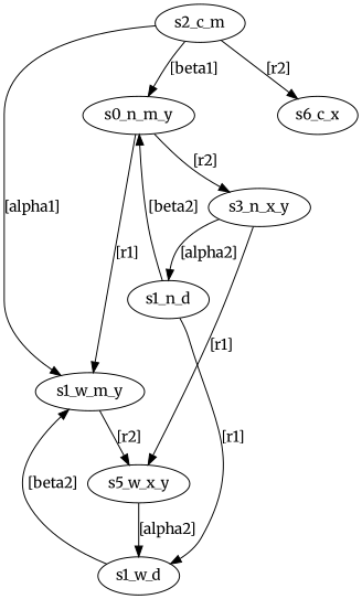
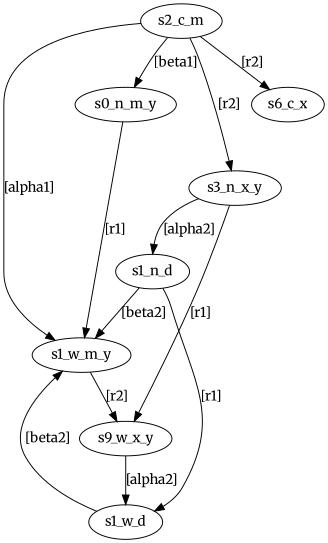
  digraph {
    fontname=Merriweather
    node [fontname=Merriweather]
    edge [fontname=Merriweather]
    s0_n_m_y
    s1_w_m_y
    s3_n_x_y
-   s5_w_x_y
+   s5_w_x_y [label=s9_w_x_y]
    n5 [label=s1_n_d]
    s2_c_m
    s6_c_x
    n8 [label=s1_w_d]
    s0_n_m_y -> s1_w_m_y [label="[r1]"]
-   s0_n_m_y -> s3_n_x_y [label="[r2]"]
+   s2_c_m -> s3_n_x_y [label="[r2]"]
    s1_w_m_y -> s5_w_x_y [label="[r2]"]
    s3_n_x_y -> s5_w_x_y [label="[r1]"]
    s3_n_x_y -> n5 [label="[alpha2]"]
    s5_w_x_y -> n8 [label="[alpha2]"]
-   n5 -> s0_n_m_y [label="[beta2]"]
+   n5 -> s1_w_m_y [label="[beta2]"]
    n5 -> n8 [label="[r1]"]
    s2_c_m -> s0_n_m_y [label="[beta1]"]
    s2_c_m -> s1_w_m_y [label="[alpha1]"]
    s2_c_m -> s6_c_x [label="[r2]"]
    n8 -> s1_w_m_y [label="[beta2]"]
  }
